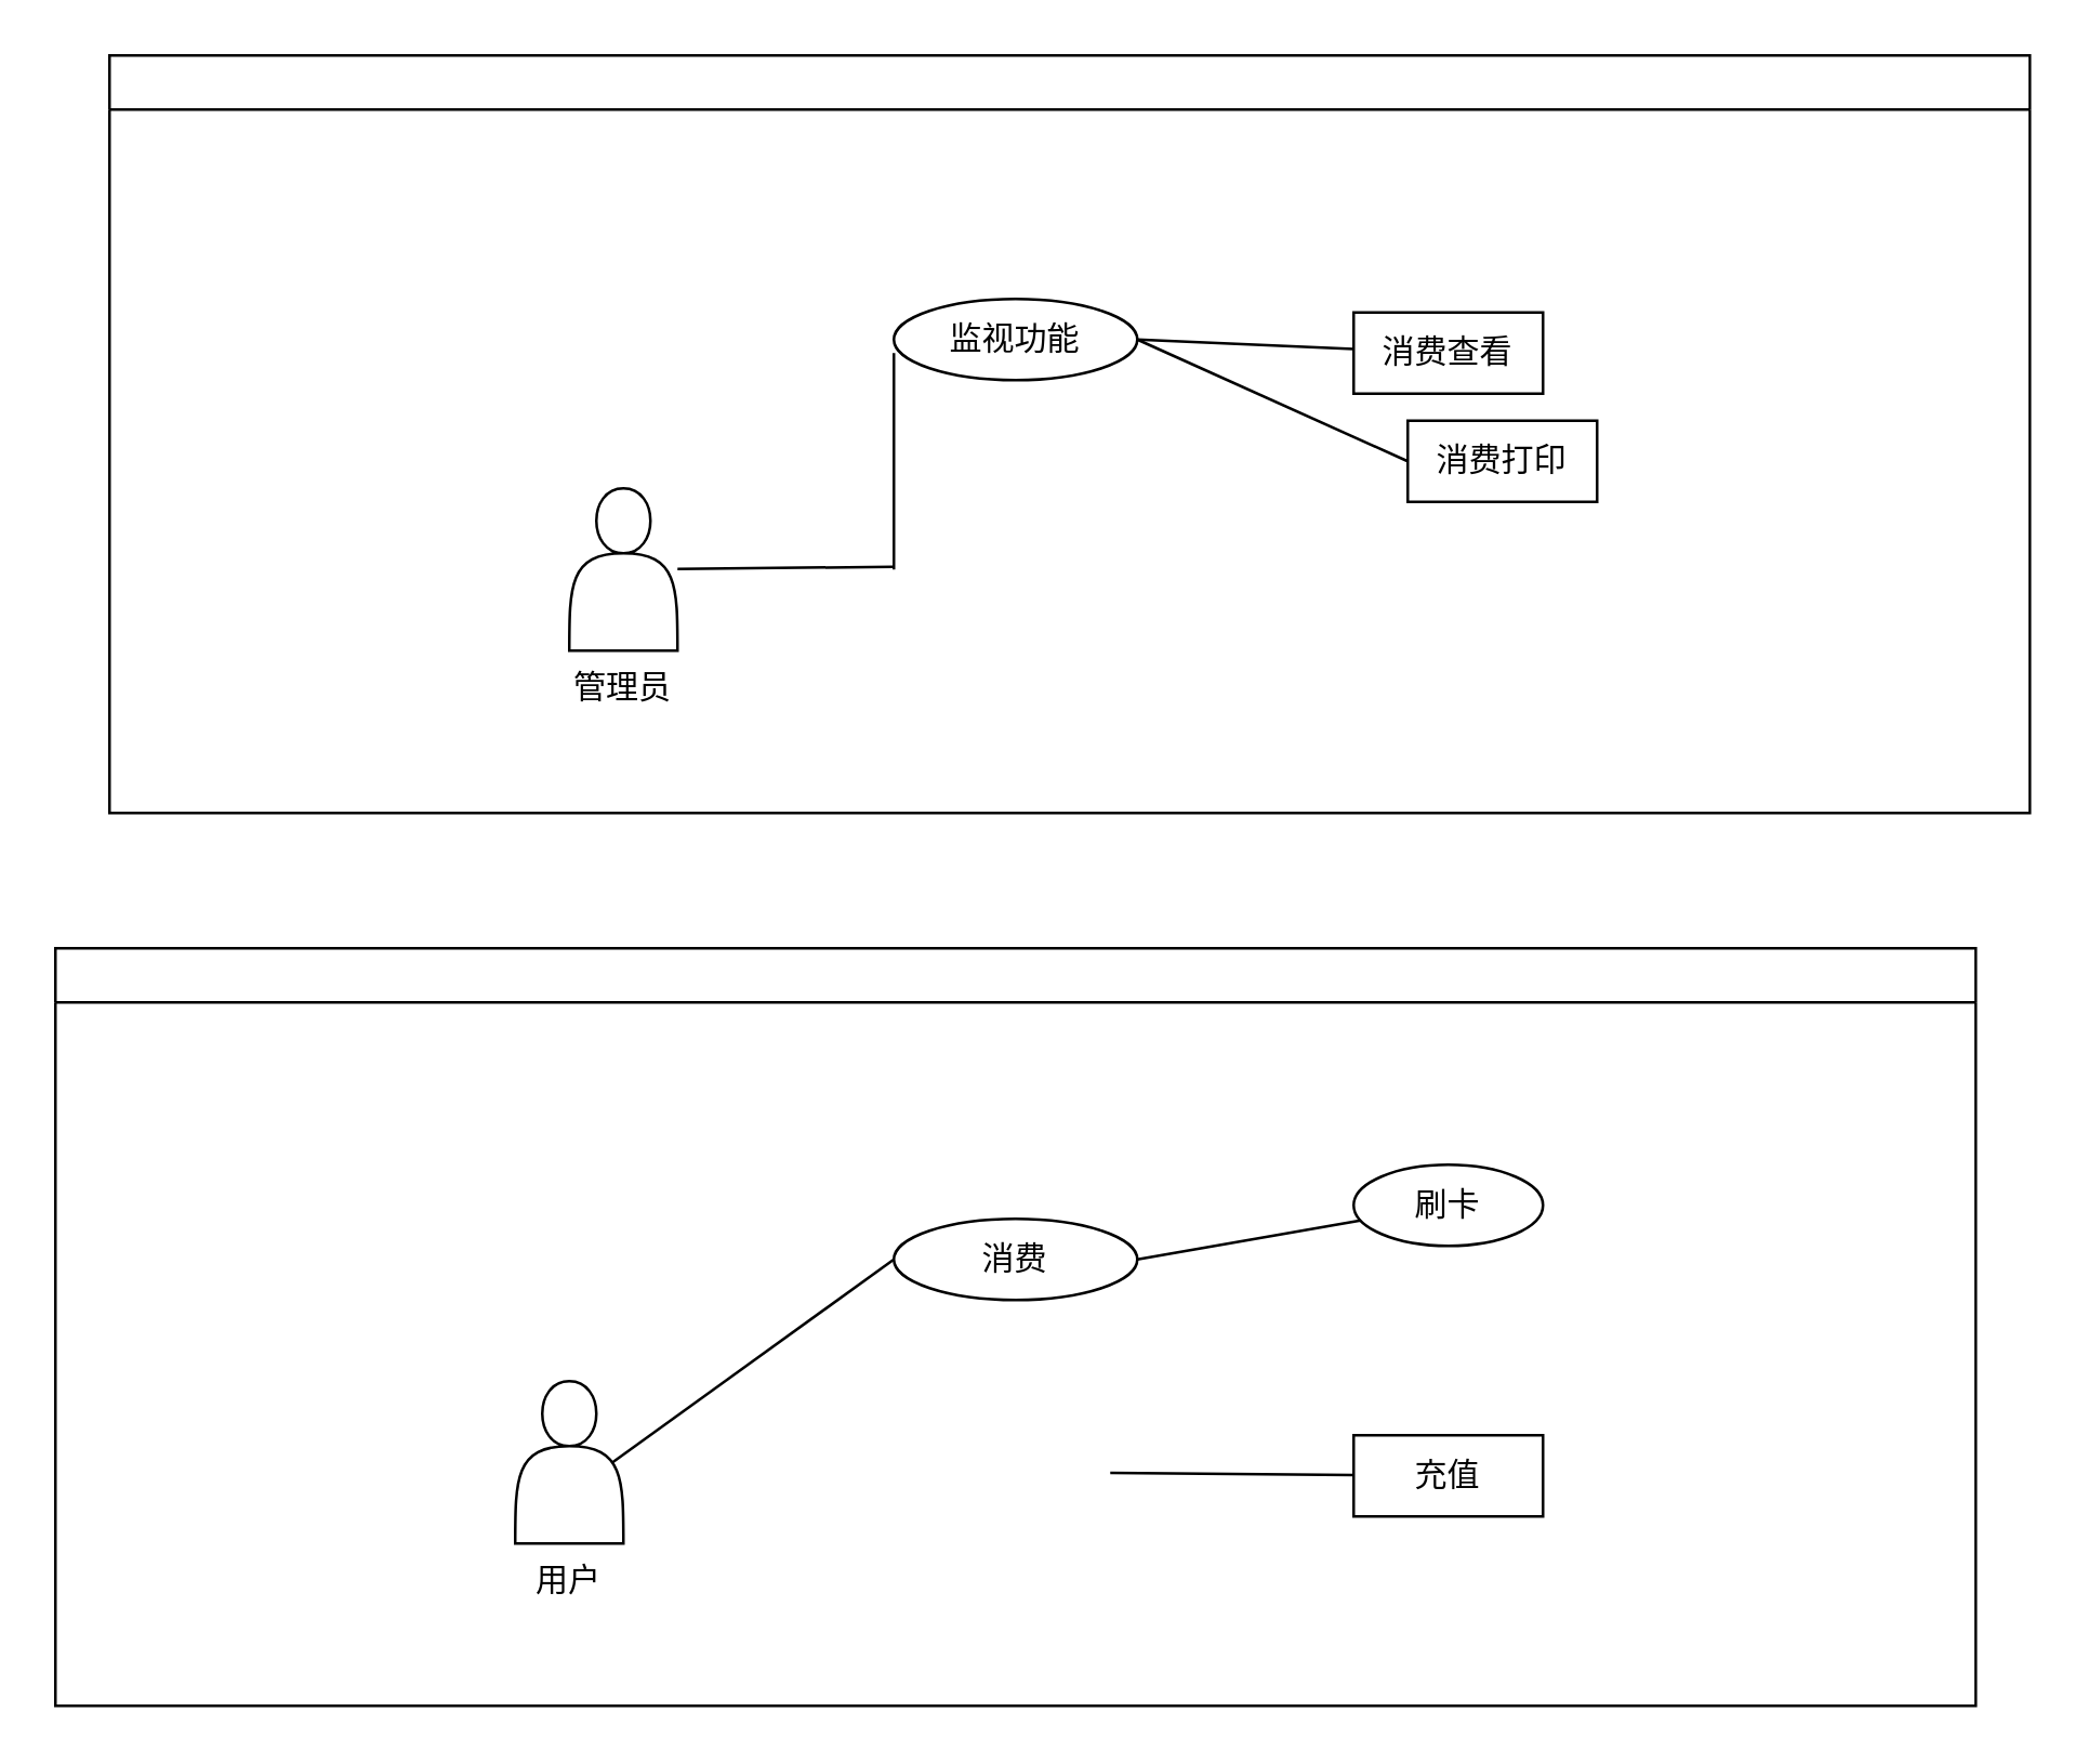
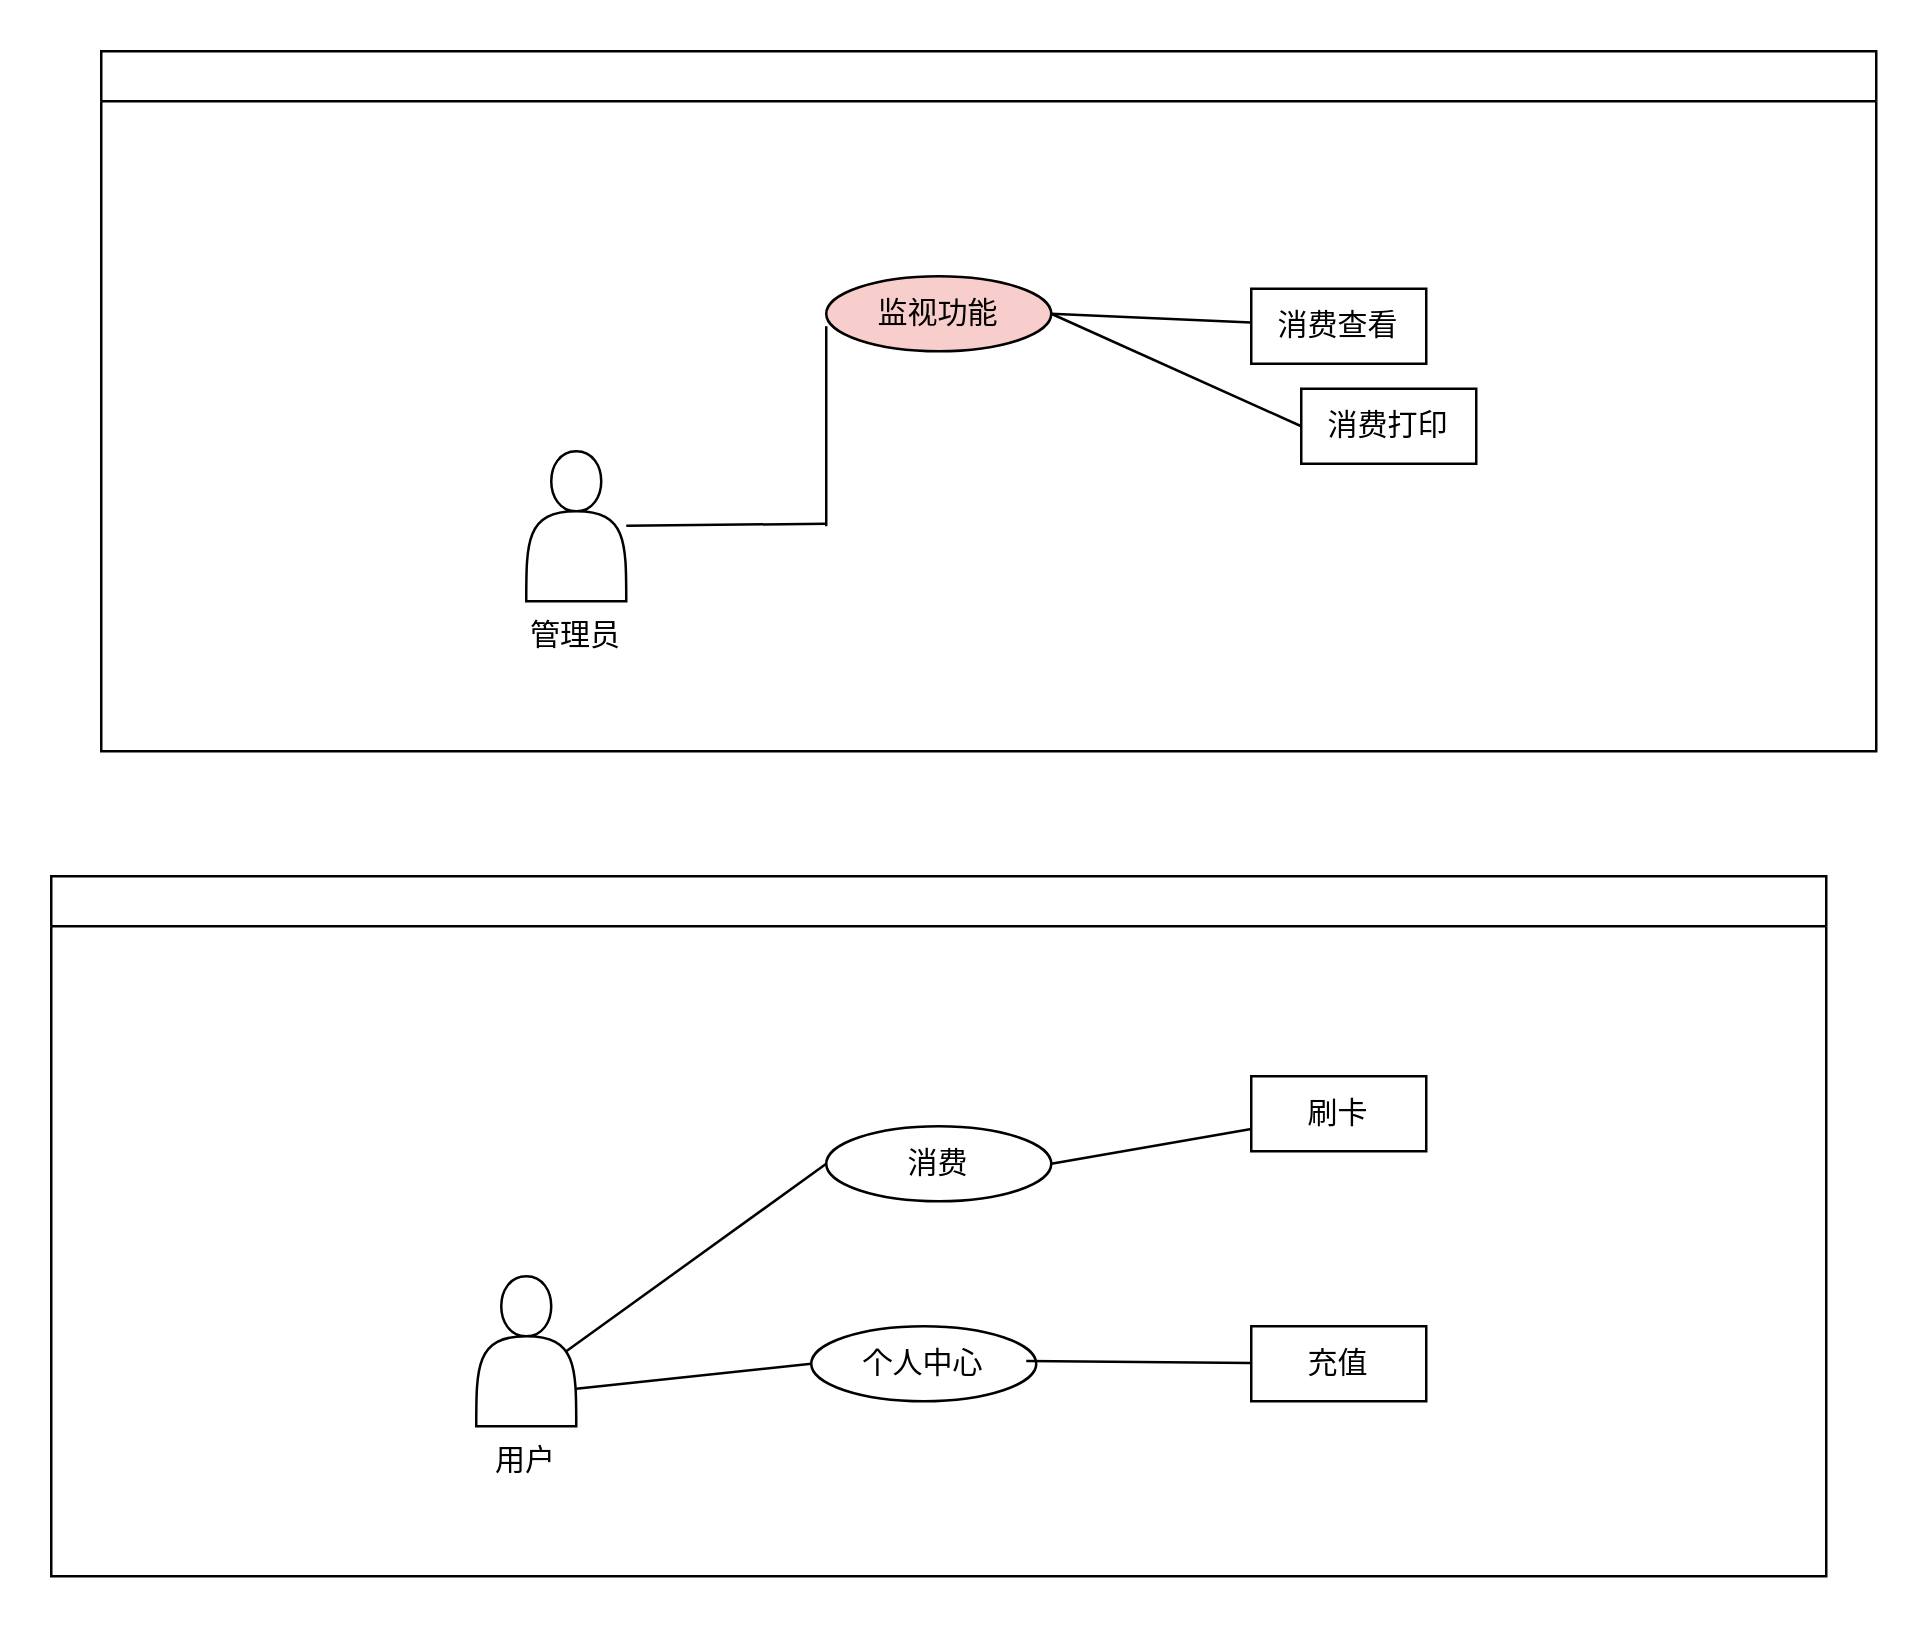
  <mxCell id="0" />
  <mxCell id="1" parent="0" />
  <mxCell id="2" value="" style="swimlane;html=1;startSize=20;horizontal=1;containerType=tree;glass=0;" parent="1" vertex="1"><mxGeometry x="40" y="20" width="710" height="280" as="geometry" /></mxCell>
  <mxCell id="3" value="管理员&lt;br&gt;" style="shape=actor;whiteSpace=wrap;html=1;labelPosition=center;verticalLabelPosition=bottom;align=center;verticalAlign=top;" vertex="1" parent="2"><mxGeometry x="170" y="160" width="40" height="60" as="geometry" /></mxCell>
  <mxCell id="4" value="消费查看" style="rounded=0;whiteSpace=wrap;html=1;" vertex="1" parent="2"><mxGeometry x="460" y="95" width="70" height="30" as="geometry" /></mxCell>
- <mxCell id="5" value="监视功能" style="ellipse;whiteSpace=wrap;html=1;" vertex="1" parent="2"><mxGeometry x="290" y="90" width="90" height="30" as="geometry" /></mxCell>
+ <mxCell id="5" value="监视功能" style="ellipse;whiteSpace=wrap;html=1;fillColor=#f8cecc;" vertex="1" parent="2"><mxGeometry x="290" y="90" width="90" height="30" as="geometry" /></mxCell>
  <mxCell id="6" value="消费打印" style="rounded=0;whiteSpace=wrap;html=1;" vertex="1" parent="2"><mxGeometry x="480" y="135" width="70" height="30" as="geometry" /></mxCell>
  <mxCell id="7" value="" style="endArrow=none;html=1;exitX=1;exitY=0.5;exitDx=0;exitDy=0;" edge="1" parent="2" source="5" target="4"><mxGeometry width="50" height="50" relative="1" as="geometry"><mxPoint x="374" y="110" as="sourcePoint" /><mxPoint x="424" y="60" as="targetPoint" /></mxGeometry></mxCell>
  <mxCell id="8" value="" style="endArrow=none;html=1;exitX=1;exitY=0.5;exitDx=0;exitDy=0;entryX=0;entryY=0.5;entryDx=0;entryDy=0;" edge="1" parent="2" source="5" target="6"><mxGeometry width="50" height="50" relative="1" as="geometry"><mxPoint x="390" y="115" as="sourcePoint" /><mxPoint x="470" y="108.043" as="targetPoint" /></mxGeometry></mxCell>
  <mxCell id="9" value="" style="endArrow=none;html=1;" edge="1" parent="1" source="3"><mxGeometry width="50" height="50" relative="1" as="geometry"><mxPoint x="400" y="250" as="sourcePoint" /><mxPoint x="330" y="209" as="targetPoint" /></mxGeometry></mxCell>
  <mxCell id="10" value="" style="endArrow=none;html=1;" edge="1" parent="1"><mxGeometry width="50" height="50" relative="1" as="geometry"><mxPoint x="330" y="210" as="sourcePoint" /><mxPoint x="330" y="130" as="targetPoint" /><Array as="points"><mxPoint x="330" y="210" /></Array></mxGeometry></mxCell>
  <mxCell id="11" value="" style="swimlane;html=1;startSize=20;horizontal=1;containerType=tree;glass=0;" vertex="1" parent="1"><mxGeometry x="20" y="350" width="710" height="280" as="geometry" /></mxCell>
  <mxCell id="12" value="用户" style="shape=actor;whiteSpace=wrap;html=1;labelPosition=center;verticalLabelPosition=bottom;align=center;verticalAlign=top;" vertex="1" parent="11"><mxGeometry x="170" y="160" width="40" height="60" as="geometry" /></mxCell>
- <mxCell id="13" value="刷卡" style="ellipse;whiteSpace=wrap;html=1;" vertex="1" parent="11"><mxGeometry x="480" y="80" width="70" height="30" as="geometry" /></mxCell>
+ <mxCell id="13" value="刷卡" style="rounded=0;whiteSpace=wrap;html=1;" vertex="1" parent="11"><mxGeometry x="480" y="80" width="70" height="30" as="geometry" /></mxCell>
  <mxCell id="14" value="消费" style="ellipse;whiteSpace=wrap;html=1;" vertex="1" parent="11"><mxGeometry x="310" y="100" width="90" height="30" as="geometry" /></mxCell>
  <mxCell id="15" value="" style="endArrow=none;html=1;exitX=1;exitY=0.5;exitDx=0;exitDy=0;" edge="1" parent="11" source="14" target="13"><mxGeometry width="50" height="50" relative="1" as="geometry"><mxPoint x="394" y="120" as="sourcePoint" /><mxPoint x="444" y="70" as="targetPoint" /></mxGeometry></mxCell>
  <mxCell id="16" value="" style="endArrow=none;html=1;exitX=0.9;exitY=0.5;exitDx=0;exitDy=0;entryX=0;entryY=0.5;entryDx=0;entryDy=0;exitPerimeter=0;" edge="1" parent="11" source="12" target="14"><mxGeometry width="50" height="50" relative="1" as="geometry"><mxPoint x="240" y="160" as="sourcePoint" /><mxPoint x="290" y="110" as="targetPoint" /></mxGeometry></mxCell>
+ <mxCell id="17" value="个人中心" style="ellipse;whiteSpace=wrap;html=1;" vertex="1" parent="11"><mxGeometry x="304" y="180" width="90" height="30" as="geometry" /></mxCell>
+ <mxCell id="18" value="" style="endArrow=none;html=1;exitX=1;exitY=0.75;exitDx=0;exitDy=0;entryX=0;entryY=0.5;entryDx=0;entryDy=0;" edge="1" parent="11" source="12" target="17"><mxGeometry width="50" height="50" relative="1" as="geometry"><mxPoint x="216" y="200" as="sourcePoint" /><mxPoint x="320" y="125" as="targetPoint" /></mxGeometry></mxCell>
  <mxCell id="19" value="充值" style="rounded=0;whiteSpace=wrap;html=1;" vertex="1" parent="11"><mxGeometry x="480" y="180" width="70" height="30" as="geometry" /></mxCell>
  <mxCell id="20" value="" style="endArrow=none;html=1;exitX=1;exitY=0.5;exitDx=0;exitDy=0;" edge="1" parent="11" target="19"><mxGeometry width="50" height="50" relative="1" as="geometry"><mxPoint x="390" y="193.91" as="sourcePoint" /><mxPoint x="470" y="179.997" as="targetPoint" /></mxGeometry></mxCell>
